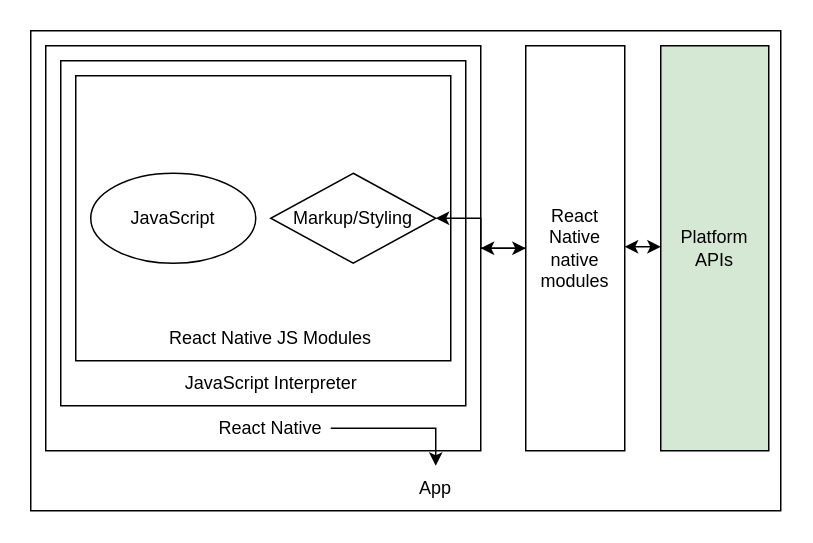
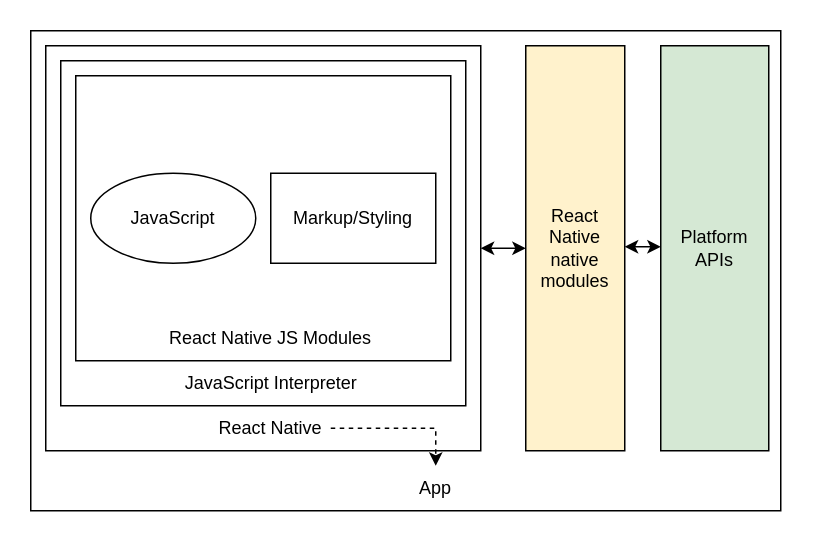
  <mxCell id="0" />
  <mxCell id="1" parent="0" />
  <mxCell id="2" value="" style="rounded=0;whiteSpace=wrap;html=1;" parent="1" vertex="1"><mxGeometry x="20" y="20" width="500" height="320" as="geometry" /></mxCell>
  <mxCell id="3" value="" style="rounded=0;whiteSpace=wrap;html=1;" vertex="1" parent="1"><mxGeometry x="30" y="30" width="290" height="270" as="geometry" /></mxCell>
  <mxCell id="4" value="" style="rounded=0;whiteSpace=wrap;html=1;" vertex="1" parent="1"><mxGeometry x="40" y="40" width="270" height="230" as="geometry" /></mxCell>
  <mxCell id="5" value="App" style="text;html=1;strokeColor=none;fillColor=none;align=center;verticalAlign=middle;whiteSpace=wrap;rounded=0;" vertex="1" parent="1"><mxGeometry x="260" y="310" width="60" height="30" as="geometry" /></mxCell>
- <mxCell id="6" value="" style="edgeStyle=orthogonalEdgeStyle;rounded=0;orthogonalLoop=1;jettySize=auto;html=1;" edge="1" parent="1" source="7" target="5"><mxGeometry relative="1" as="geometry" /></mxCell>
+ <mxCell id="6" value="" style="edgeStyle=orthogonalEdgeStyle;rounded=0;orthogonalLoop=1;jettySize=auto;html=1;dashed=1;" edge="1" parent="1" source="7" target="5"><mxGeometry relative="1" as="geometry" /></mxCell>
  <mxCell id="7" value="React Native" style="text;html=1;strokeColor=none;fillColor=none;align=center;verticalAlign=middle;whiteSpace=wrap;rounded=0;" vertex="1" parent="1"><mxGeometry x="140" y="270" width="80" height="30" as="geometry" /></mxCell>
  <mxCell id="8" value="JavaScript Interpreter" style="text;html=1;strokeColor=none;fillColor=none;align=center;verticalAlign=middle;whiteSpace=wrap;rounded=0;" vertex="1" parent="1"><mxGeometry x="117.5" y="240" width="125" height="30" as="geometry" /></mxCell>
  <mxCell id="9" value="" style="rounded=0;whiteSpace=wrap;html=1;" vertex="1" parent="1"><mxGeometry x="50" y="50" width="250" height="190" as="geometry" /></mxCell>
  <mxCell id="10" value="React Native JS Modules" style="text;html=1;strokeColor=none;fillColor=none;align=center;verticalAlign=middle;whiteSpace=wrap;rounded=0;" vertex="1" parent="1"><mxGeometry x="106.25" y="210" width="147.5" height="30" as="geometry" /></mxCell>
  <mxCell id="11" value="JavaScript" style="ellipse;whiteSpace=wrap;html=1;" vertex="1" parent="1"><mxGeometry x="60" y="115" width="110" height="60" as="geometry" /></mxCell>
- <mxCell id="12" value="Markup/Styling" style="rhombus;whiteSpace=wrap;html=1;" vertex="1" parent="1"><mxGeometry x="180" y="115" width="110" height="60" as="geometry" /></mxCell>
+ <mxCell id="12" value="Markup/Styling" style="rounded=0;whiteSpace=wrap;html=1;" vertex="1" parent="1"><mxGeometry x="180" y="115" width="110" height="60" as="geometry" /></mxCell>
  <mxCell id="13" value="" style="endArrow=classic;startArrow=classic;html=1;rounded=0;exitX=1;exitY=0.5;exitDx=0;exitDy=0;entryX=0;entryY=0.5;entryDx=0;entryDy=0;" edge="1" parent="1" source="3" target="15"><mxGeometry width="50" height="50" relative="1" as="geometry"><mxPoint x="322" y="140" as="sourcePoint" /><mxPoint x="340" y="165" as="targetPoint" /></mxGeometry></mxCell>
- <mxCell id="14" value="" style="edgeStyle=orthogonalEdgeStyle;rounded=0;orthogonalLoop=1;jettySize=auto;html=1;" edge="1" parent="1" source="15" target="12"><mxGeometry relative="1" as="geometry" /></mxCell>
- <mxCell id="15" value="React&lt;br&gt;Native&lt;br&gt;native&lt;br&gt;modules" style="rounded=0;whiteSpace=wrap;html=1;" vertex="1" parent="1"><mxGeometry x="350" y="30" width="66" height="270" as="geometry" /></mxCell>
+ <mxCell id="15" value="React&lt;br&gt;Native&lt;br&gt;native&lt;br&gt;modules" style="rounded=0;whiteSpace=wrap;html=1;fillColor=#fff2cc;" vertex="1" parent="1"><mxGeometry x="350" y="30" width="66" height="270" as="geometry" /></mxCell>
  <mxCell id="16" value="Platform&lt;br&gt;APIs" style="rounded=0;whiteSpace=wrap;html=1;fillColor=#d5e8d4;" vertex="1" parent="1"><mxGeometry x="440" y="30" width="72" height="270" as="geometry" /></mxCell>
  <mxCell id="17" value="" style="endArrow=classic;startArrow=classic;html=1;rounded=0;exitX=1;exitY=0.5;exitDx=0;exitDy=0;" edge="1" parent="1"><mxGeometry width="50" height="50" relative="1" as="geometry"><mxPoint x="416" y="164" as="sourcePoint" /><mxPoint x="440" y="164" as="targetPoint" /></mxGeometry></mxCell>
